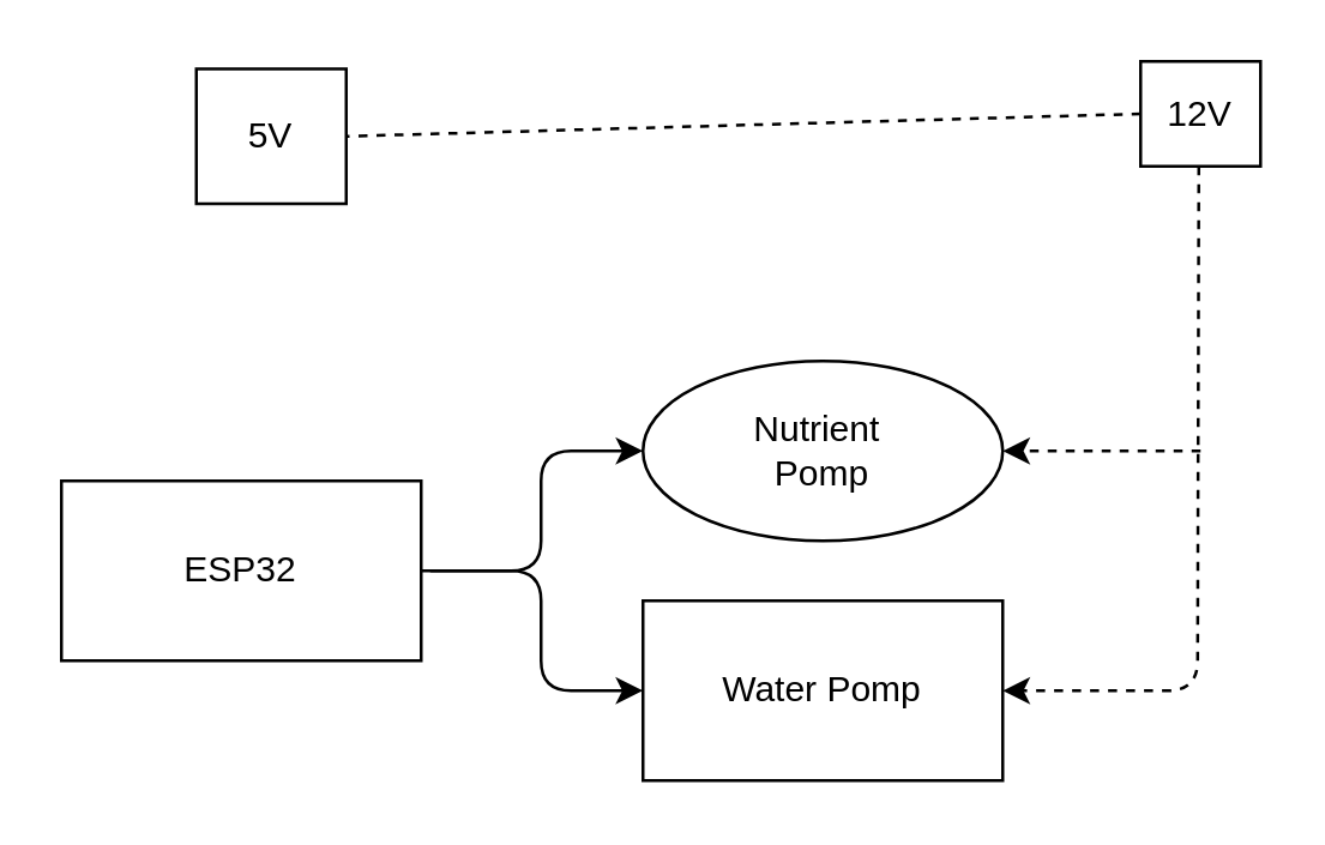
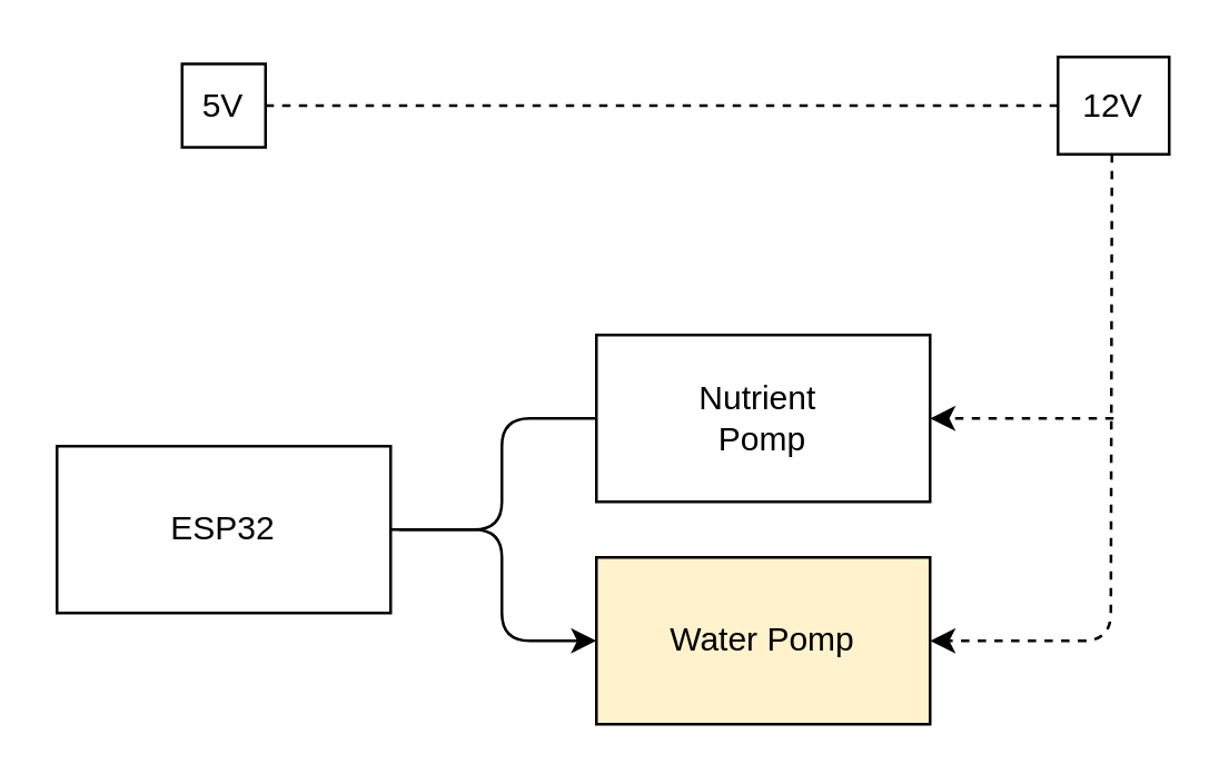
  <mxCell id="0" />
  <mxCell id="1" parent="0" />
  <mxCell id="2" value="ESP32&lt;br&gt;" style="rounded=0;whiteSpace=wrap;html=1;" vertex="1" parent="1"><mxGeometry x="20" y="160" width="120" height="60" as="geometry" /></mxCell>
- <mxCell id="3" value="Nutrient&amp;nbsp;&lt;br&gt;Pomp" style="ellipse;whiteSpace=wrap;html=1;" vertex="1" parent="1"><mxGeometry x="214" y="120" width="120" height="60" as="geometry" /></mxCell>
- <mxCell id="4" value="Water Pomp" style="rounded=0;whiteSpace=wrap;html=1;" vertex="1" parent="1"><mxGeometry x="214" y="200" width="120" height="60" as="geometry" /></mxCell>
- <mxCell id="5" value="5V&lt;br&gt;" style="rounded=0;whiteSpace=wrap;html=1;" vertex="1" parent="1"><mxGeometry x="65" y="22.5" width="50" height="45" as="geometry" /></mxCell>
+ <mxCell id="3" value="Nutrient&amp;nbsp;&lt;br&gt;Pomp" style="rounded=0;whiteSpace=wrap;html=1;" vertex="1" parent="1"><mxGeometry x="214" y="120" width="120" height="60" as="geometry" /></mxCell>
+ <mxCell id="4" value="Water Pomp" style="rounded=0;whiteSpace=wrap;html=1;fillColor=#fff2cc;" vertex="1" parent="1"><mxGeometry x="214" y="200" width="120" height="60" as="geometry" /></mxCell>
+ <mxCell id="5" value="5V&lt;br&gt;" style="rounded=0;whiteSpace=wrap;html=1;" vertex="1" parent="1"><mxGeometry x="65" y="22.5" width="30" height="30" as="geometry" /></mxCell>
  <mxCell id="6" value="12V" style="rounded=0;whiteSpace=wrap;html=1;" vertex="1" parent="1"><mxGeometry x="380" y="20" width="40" height="35" as="geometry" /></mxCell>
- <mxCell id="7" value="" style="endArrow=classic;html=1;exitX=1;exitY=0.5;exitDx=0;exitDy=0;entryX=0;entryY=0.5;entryDx=0;entryDy=0;" edge="1" parent="1" source="2" target="3"><mxGeometry width="50" height="50" relative="1" as="geometry"><mxPoint x="200" y="210" as="sourcePoint" /><mxPoint x="250" y="160" as="targetPoint" /><Array as="points"><mxPoint x="180" y="190" /><mxPoint x="180" y="150" /></Array></mxGeometry></mxCell>
+ <mxCell id="7" value="" style="endArrow=none;html=1;exitX=1;exitY=0.5;exitDx=0;exitDy=0;entryX=0;entryY=0.5;entryDx=0;entryDy=0;" edge="1" parent="1" source="2" target="3"><mxGeometry width="50" height="50" relative="1" as="geometry"><mxPoint x="200" y="210" as="sourcePoint" /><mxPoint x="250" y="160" as="targetPoint" /><Array as="points"><mxPoint x="180" y="190" /><mxPoint x="180" y="150" /></Array></mxGeometry></mxCell>
  <mxCell id="8" value="" style="endArrow=classic;html=1;entryX=0;entryY=0.5;entryDx=0;entryDy=0;" edge="1" parent="1" target="4"><mxGeometry width="50" height="50" relative="1" as="geometry"><mxPoint x="150" y="190" as="sourcePoint" /><mxPoint x="224" y="160" as="targetPoint" /><Array as="points"><mxPoint x="140" y="190" /><mxPoint x="180" y="190" /><mxPoint x="180" y="230" /></Array></mxGeometry></mxCell>
  <mxCell id="9" value="" style="endArrow=none;html=1;entryX=1;entryY=0.5;entryDx=0;entryDy=0;exitX=0;exitY=0.5;exitDx=0;exitDy=0;dashed=1;" edge="1" parent="1" source="6" target="5"><mxGeometry width="50" height="50" relative="1" as="geometry"><mxPoint x="10" y="140" as="sourcePoint" /><mxPoint x="60" y="90" as="targetPoint" /></mxGeometry></mxCell>
  <mxCell id="10" value="" style="endArrow=classic;html=1;exitX=0.5;exitY=1;exitDx=0;exitDy=0;dashed=1;entryX=1;entryY=0.5;entryDx=0;entryDy=0;" edge="1" parent="1" target="4"><mxGeometry width="50" height="50" relative="1" as="geometry"><mxPoint x="399.41" y="55" as="sourcePoint" /><mxPoint x="399" y="240" as="targetPoint" /><Array as="points"><mxPoint x="399" y="230" /></Array></mxGeometry></mxCell>
  <mxCell id="11" value="" style="endArrow=classic;html=1;entryX=1;entryY=0.5;entryDx=0;entryDy=0;dashed=1;" edge="1" parent="1" target="3"><mxGeometry width="50" height="50" relative="1" as="geometry"><mxPoint x="400" y="150" as="sourcePoint" /><mxPoint x="430" y="237.5" as="targetPoint" /></mxGeometry></mxCell>
